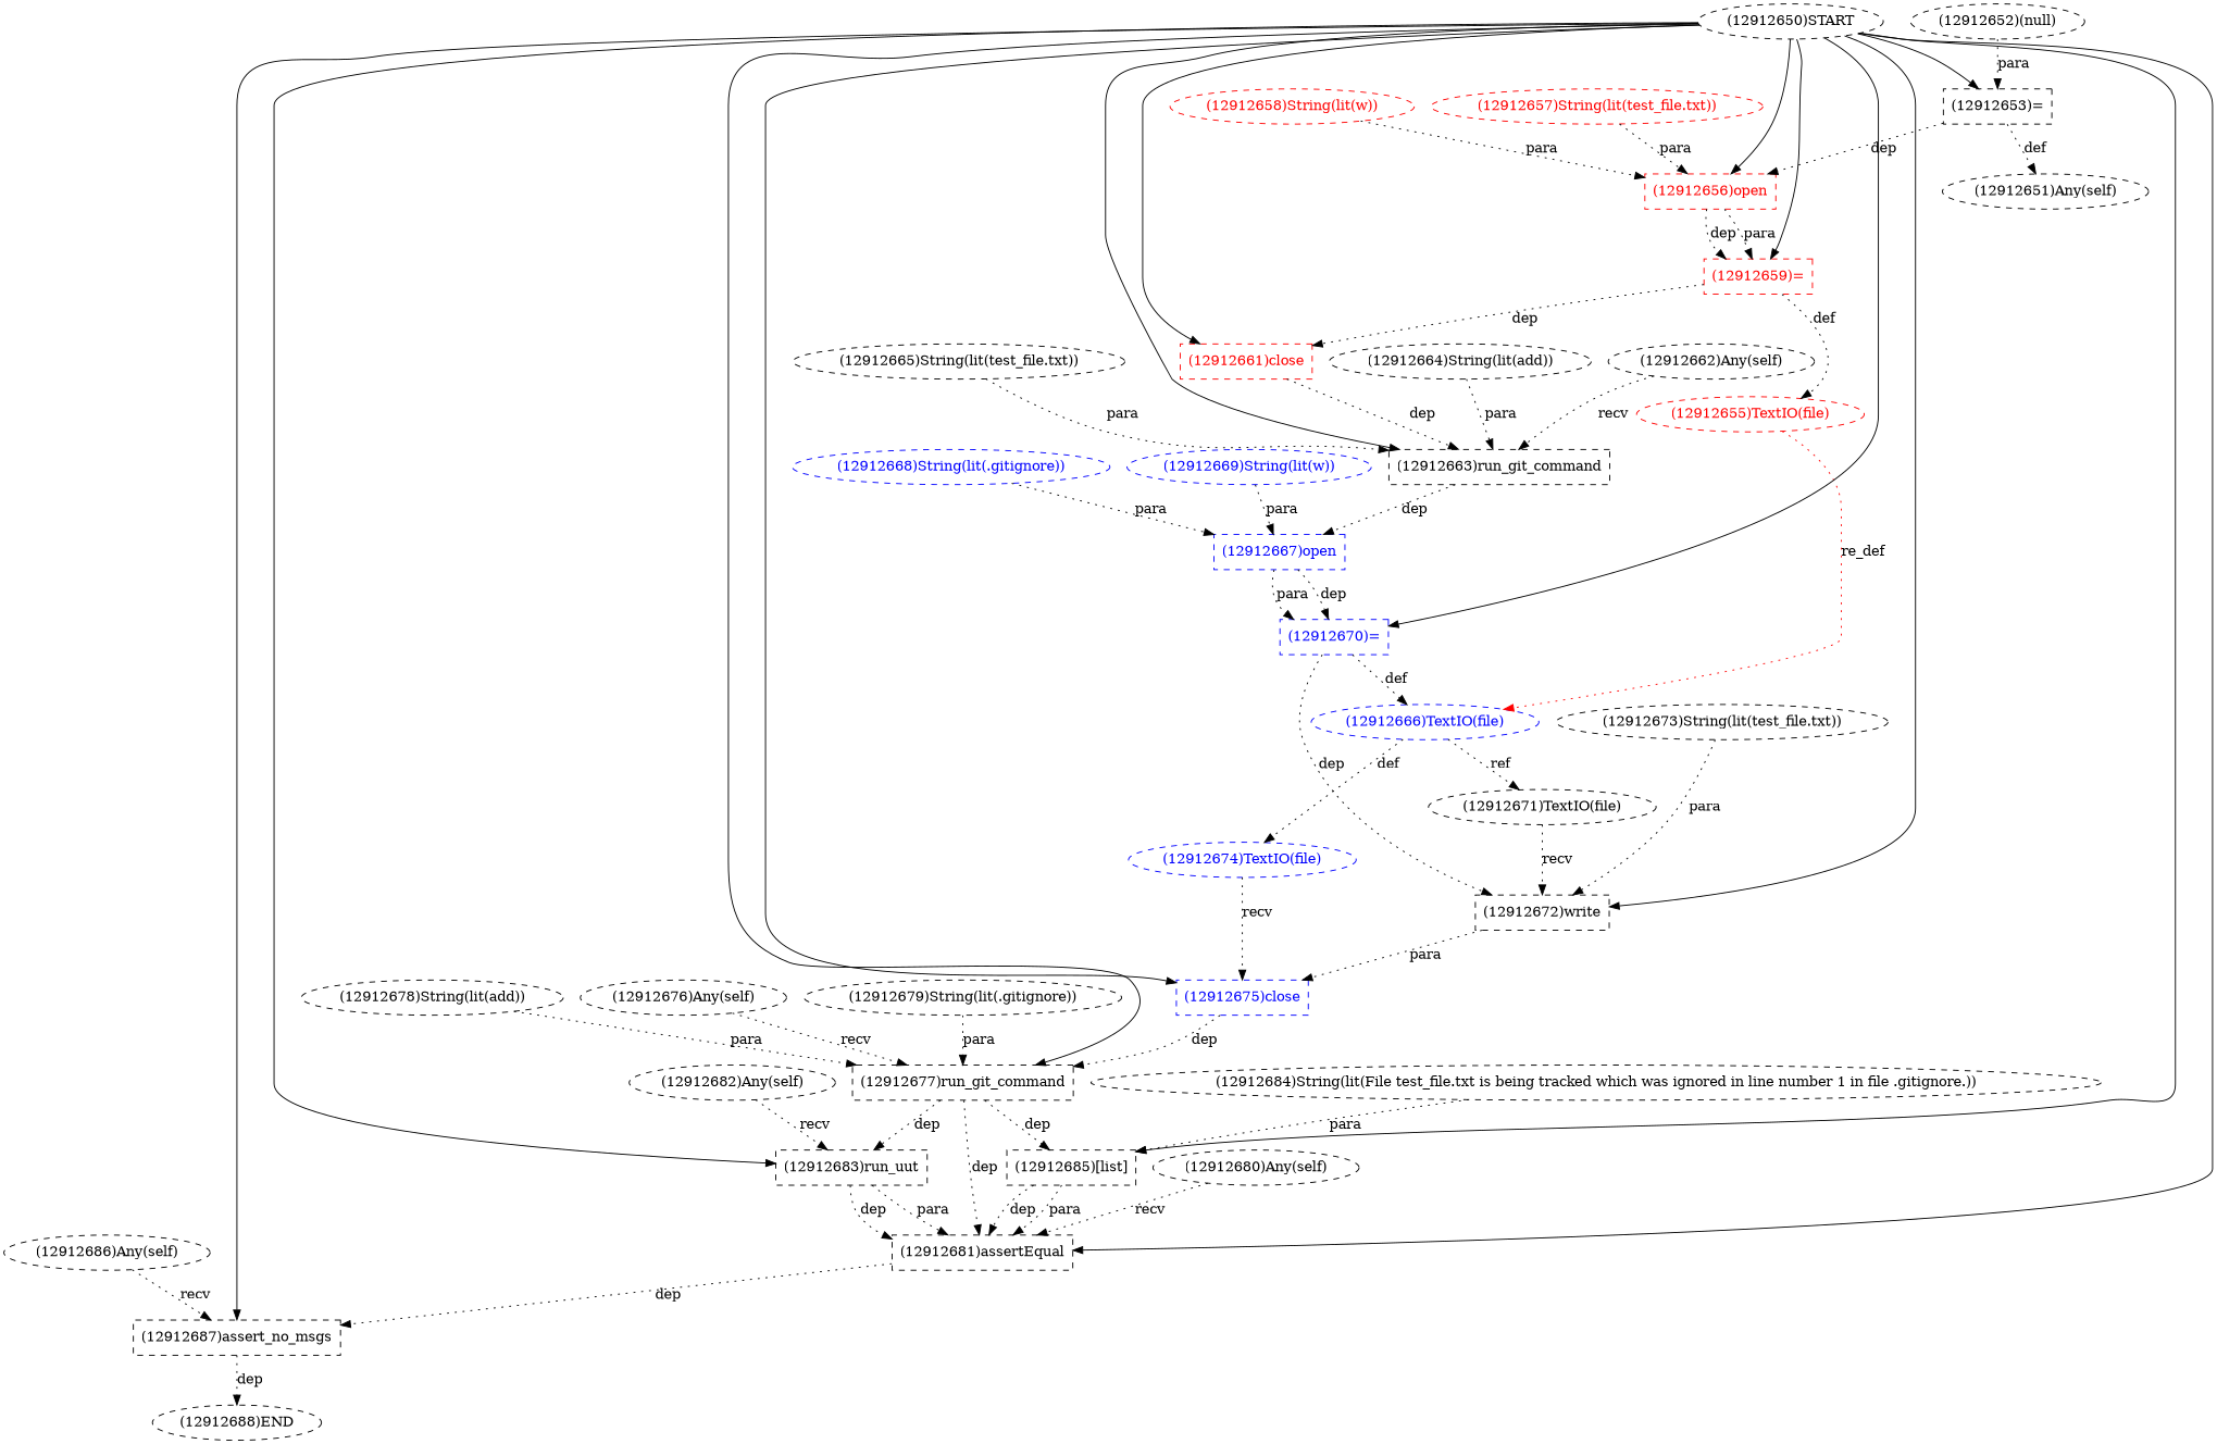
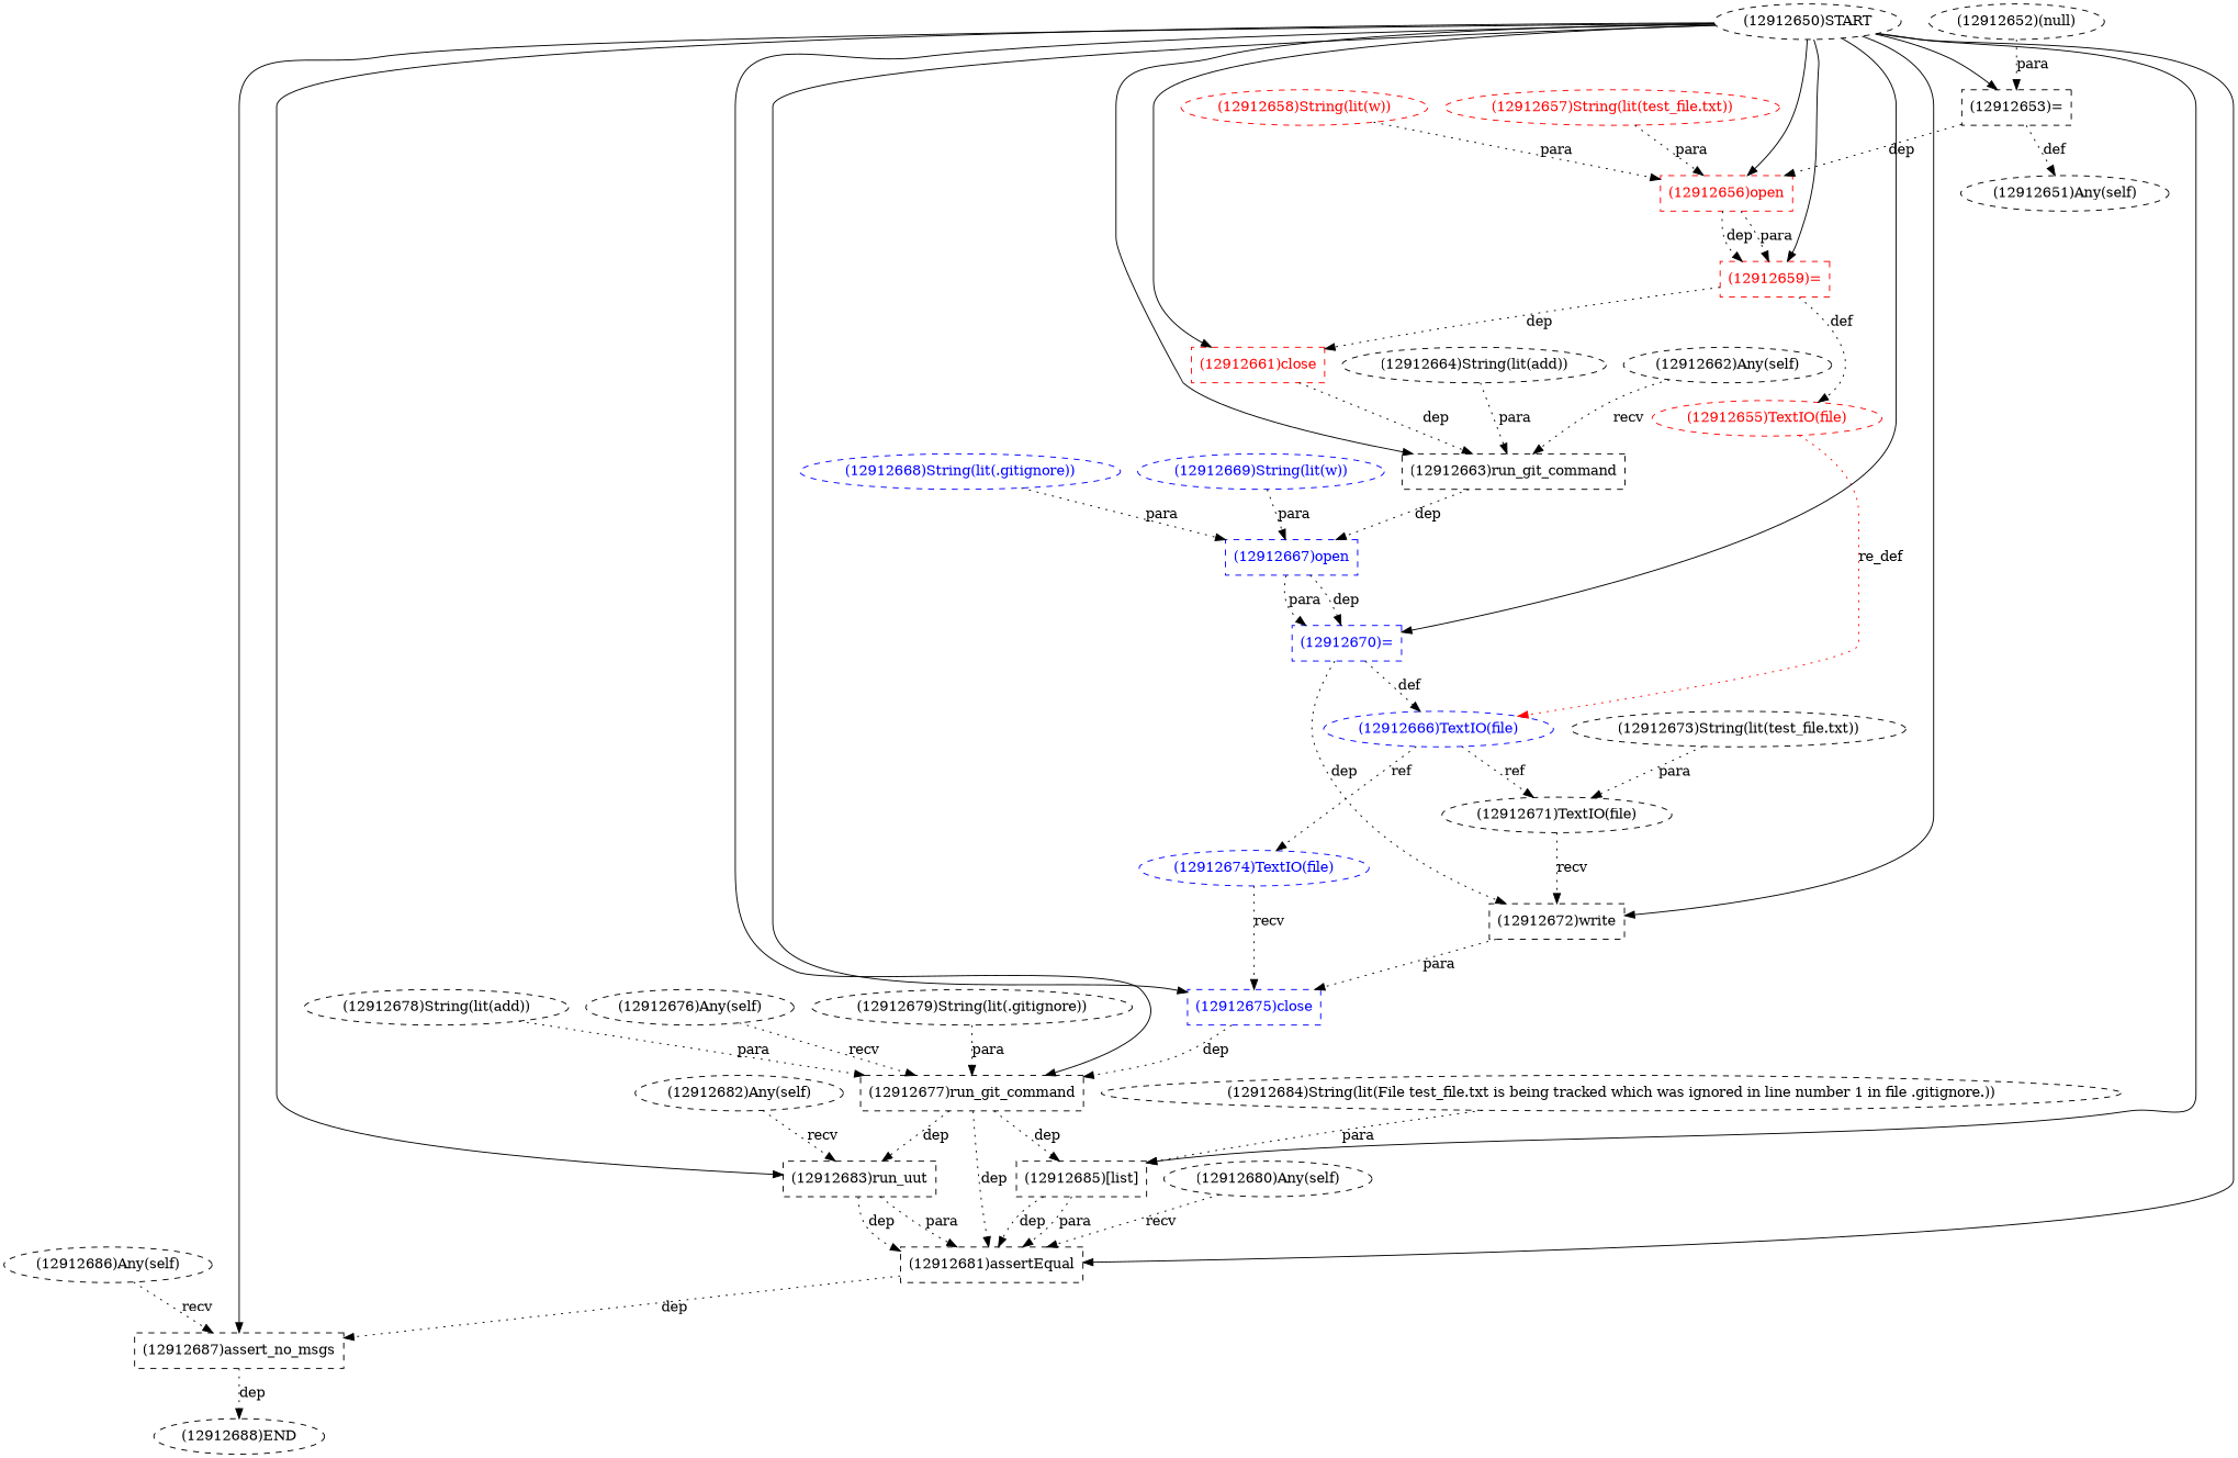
  digraph {
    node [shape=ellipse style=dashed]
    edge [style=dotted]
    n1 [label="(12912686)Any(self)"]
    n2 [label="(12912687)assert_no_msgs" shape=box]
    n3 [label="(12912688)END" shape=""]
    n4 [label="(12912678)String(lit(add))"]
    n5 [label="(12912677)run_git_command" shape=box]
    n6 [label="(12912683)run_uut" shape=box]
    n7 [label="(12912681)assertEqual" shape=box]
    n8 [label="(12912685)[list]" shape=box]
    n9 [color=blue fontcolor=blue label="(12912668)String(lit(.gitignore))"]
    n10 [color=blue fontcolor=blue label="(12912667)open" shape=box]
    n11 [color=blue fontcolor=blue label="(12912670)=" shape=box]
    n12 [color=blue fontcolor=blue label="(12912674)TextIO(file)"]
    n13 [color=blue fontcolor=blue label="(12912675)close" shape=box]
    n14 [label="(12912664)String(lit(add))"]
    n15 [label="(12912663)run_git_command" shape=box]
    n16 [color=blue fontcolor=blue label="(12912666)TextIO(file)"]
    n17 [label="(12912672)write" shape=box]
    n18 [label="(12912671)TextIO(file)"]
    n19 [color=red fontcolor=red label="(12912661)close" shape=box]
    n20 [label="(12912662)Any(self)"]
    n21 [label="(12912652)(null)"]
    n22 [label="(12912653)=" shape=box]
    n23 [color=red fontcolor=red label="(12912656)open" shape=box]
    n24 [label="(12912651)Any(self)"]
    n25 [color=red fontcolor=red label="(12912659)=" shape=box]
    n26 [color=red fontcolor=red label="(12912655)TextIO(file)"]
    n27 [color=red fontcolor=red label="(12912658)String(lit(w))"]
-   n28 [label="(12912665)String(lit(test_file.txt))"]
    n29 [color=blue fontcolor=blue label="(12912669)String(lit(w))"]
    n30 [color=red fontcolor=red label="(12912657)String(lit(test_file.txt))"]
    n31 [label="(12912650)START" shape=""]
    n32 [label="(12912680)Any(self)"]
    n33 [label="(12912684)String(lit(File test_file.txt is being tracked which was ignored in line number 1 in file .gitignore.))"]
    n34 [label="(12912682)Any(self)"]
    n35 [label="(12912673)String(lit(test_file.txt))"]
    n36 [label="(12912676)Any(self)"]
    n37 [label="(12912679)String(lit(.gitignore))"]
    n1 -> n2 [label=recv]
    n2 -> n3 [label=dep]
    n4 -> n5 [label=para]
    n5 -> n6 [label=dep]
    n5 -> n7 [label=dep]
    n5 -> n8 [label=dep]
    n6 -> n7 [label=dep]
    n6 -> n7 [label=para]
    n7 -> n2 [label=dep]
    n8 -> n7 [label=dep]
    n8 -> n7 [label=para]
    n9 -> n10 [label=para]
    n10 -> n11 [label=dep]
    n10 -> n11 [label=para]
    n11 -> n16 [label=def]
    n11 -> n17 [label=dep]
    n12 -> n13 [label=recv]
    n13 -> n5 [label=dep]
    n14 -> n15 [label=para]
    n15 -> n10 [label=dep]
-   n16 -> n12 [label=def]
+   n16 -> n12 [label=ref]
    n16 -> n18 [label=ref]
    n17 -> n13 [label=para]
    n18 -> n17 [label=recv]
    n19 -> n15 [label=dep]
    n20 -> n15 [label=recv]
    n21 -> n22 [label=para]
    n22 -> n23 [label=dep]
    n22 -> n24 [label=def]
    n23 -> n25 [label=dep]
    n23 -> n25 [label=para]
    n25 -> n19 [label=dep]
    n25 -> n26 [label=def]
    n26 -> n16 [color=red label=re_def]
    n27 -> n23 [label=para]
-   n28 -> n15 [label=para]
    n29 -> n10 [label=para]
    n30 -> n23 [label=para]
    n31 -> n2 [style=solid]
    n31 -> n5 [style=solid]
    n31 -> n6 [style=solid]
    n31 -> n7 [style=solid]
    n31 -> n8 [style=solid]
    n31 -> n11 [style=solid]
    n31 -> n13 [style=solid]
    n31 -> n15 [style=solid]
    n31 -> n17 [style=solid]
    n31 -> n19 [style=solid]
    n31 -> n22 [style=solid]
    n31 -> n23 [style=solid]
    n31 -> n25 [style=solid]
    n32 -> n7 [label=recv]
    n33 -> n8 [label=para]
    n34 -> n6 [label=recv]
-   n35 -> n17 [label=para]
+   n35 -> n18 [label=para]
    n36 -> n5 [label=recv]
    n37 -> n5 [label=para]
  }
